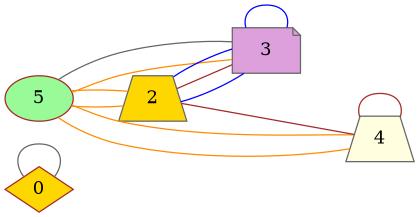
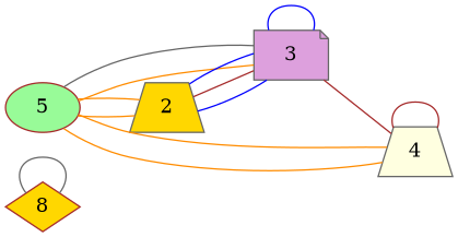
  graph {
    rankdir=LR
    node [color=gray40 fillcolor=gold shape=trapezium style=filled]
    edge [color=darkorange]
-   0 [color=brown shape=diamond]
+   0 [color=brown shape=diamond label=8]
    n2 [color=brown fillcolor=palegreen label=5 shape=ellipse]
    2
    3 [fillcolor=plum shape=note]
    4 [fillcolor=lightyellow]
    0 -- 0 [color=gray40]
    n2 -- 2
    n2 -- 2
    n2 -- 3
    n2 -- 3 [color=gray40]
    n2 -- 4
    n2 -- 4
    2 -- 3 [color=blue]
    2 -- 3 [color=brown]
    2 -- 3 [color=blue]
    3 -- 3 [color=blue]
-   2 -- 4 [color=brown]
+   3 -- 4 [color=brown]
    4 -- 4 [color=brown]
  }
